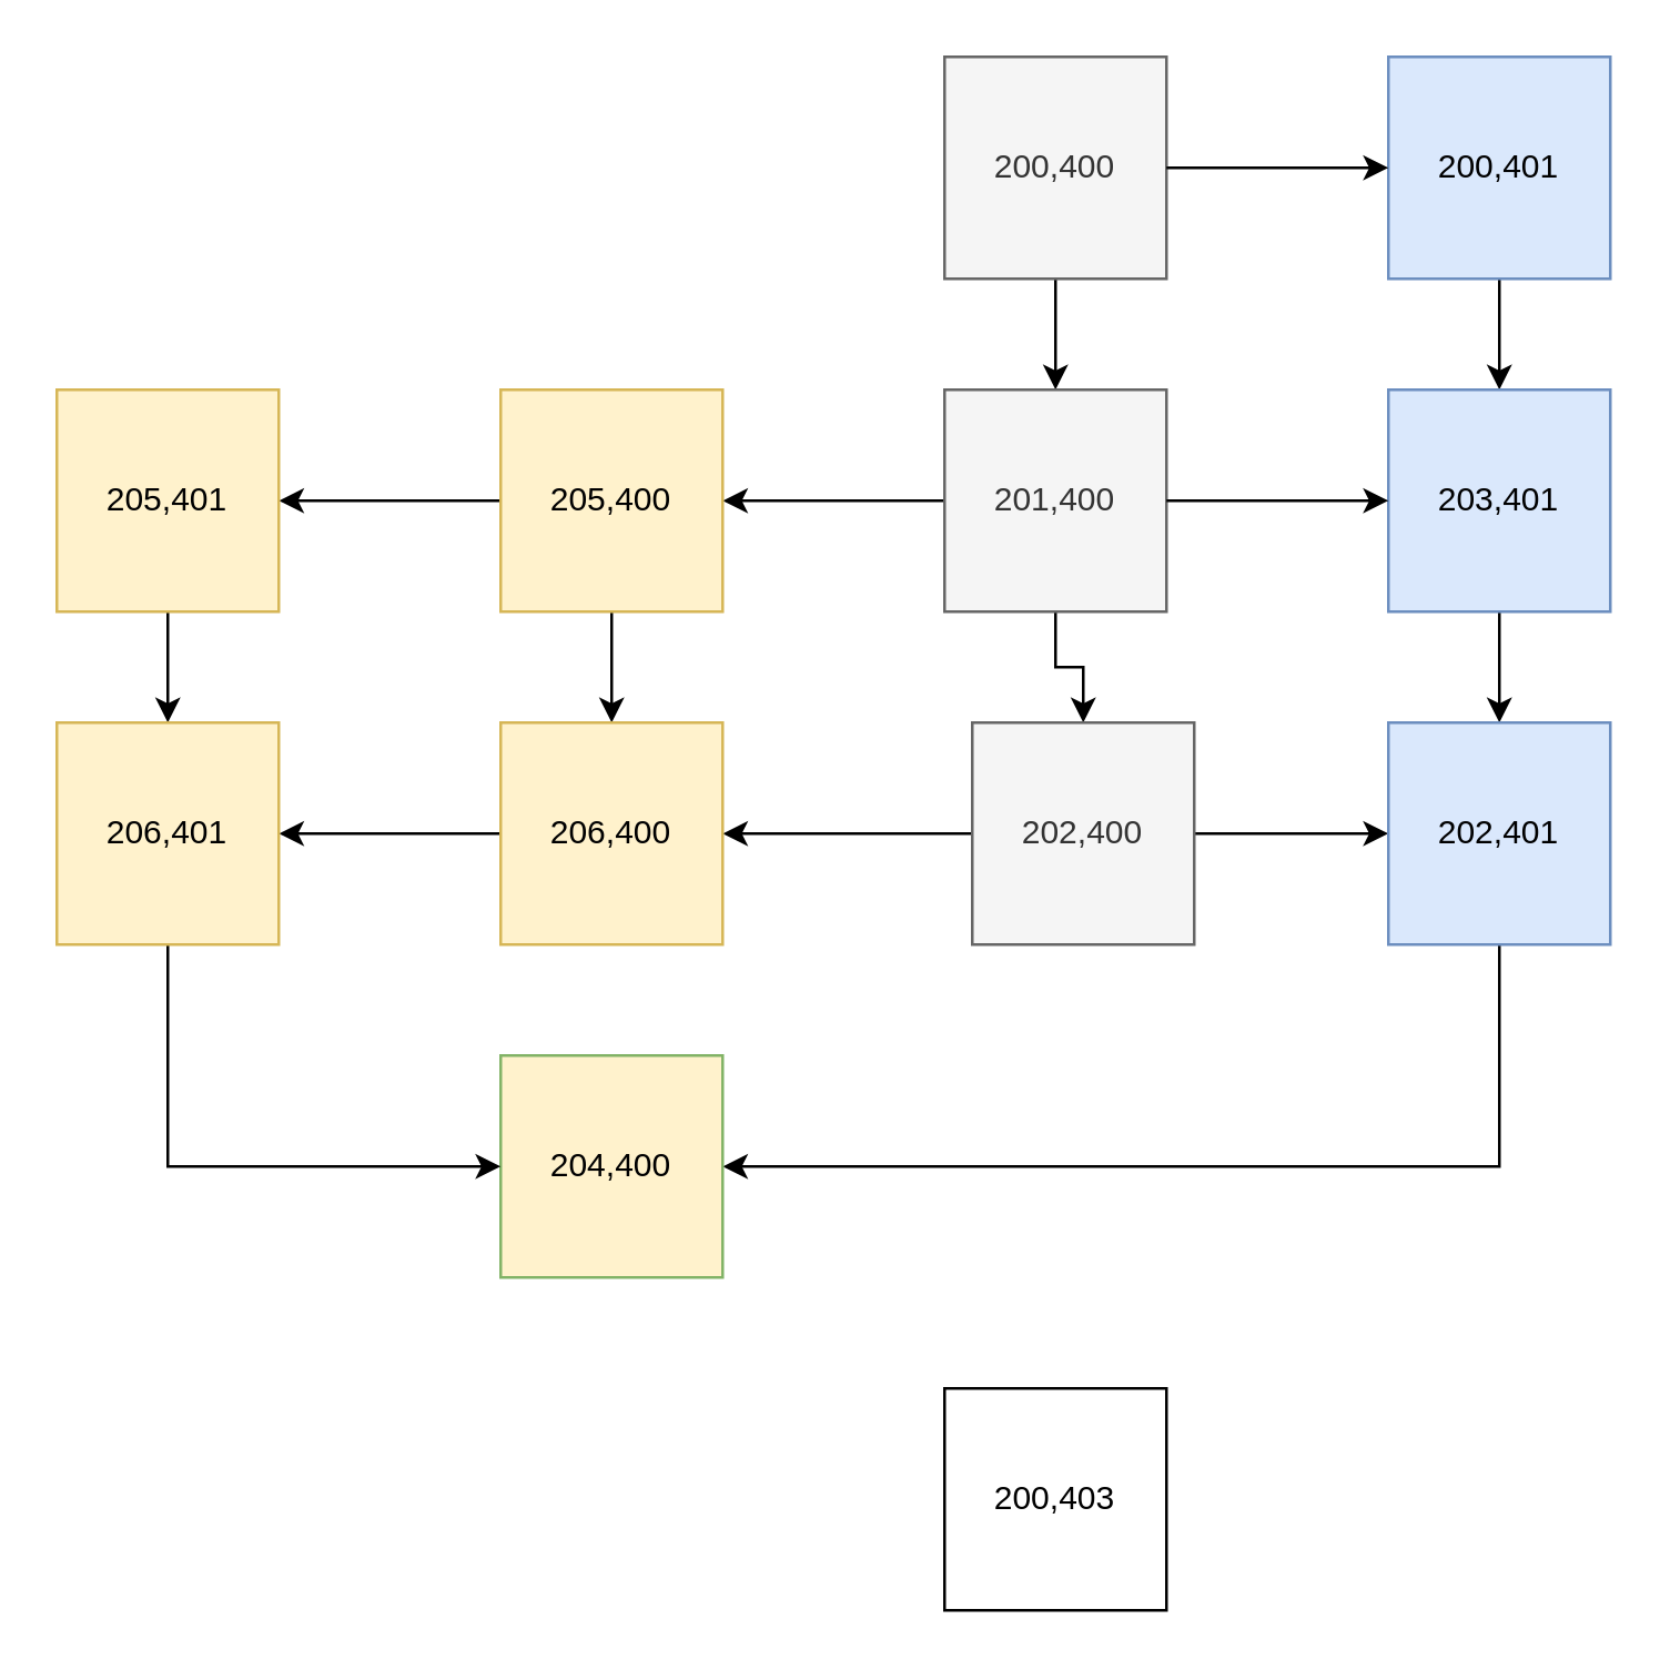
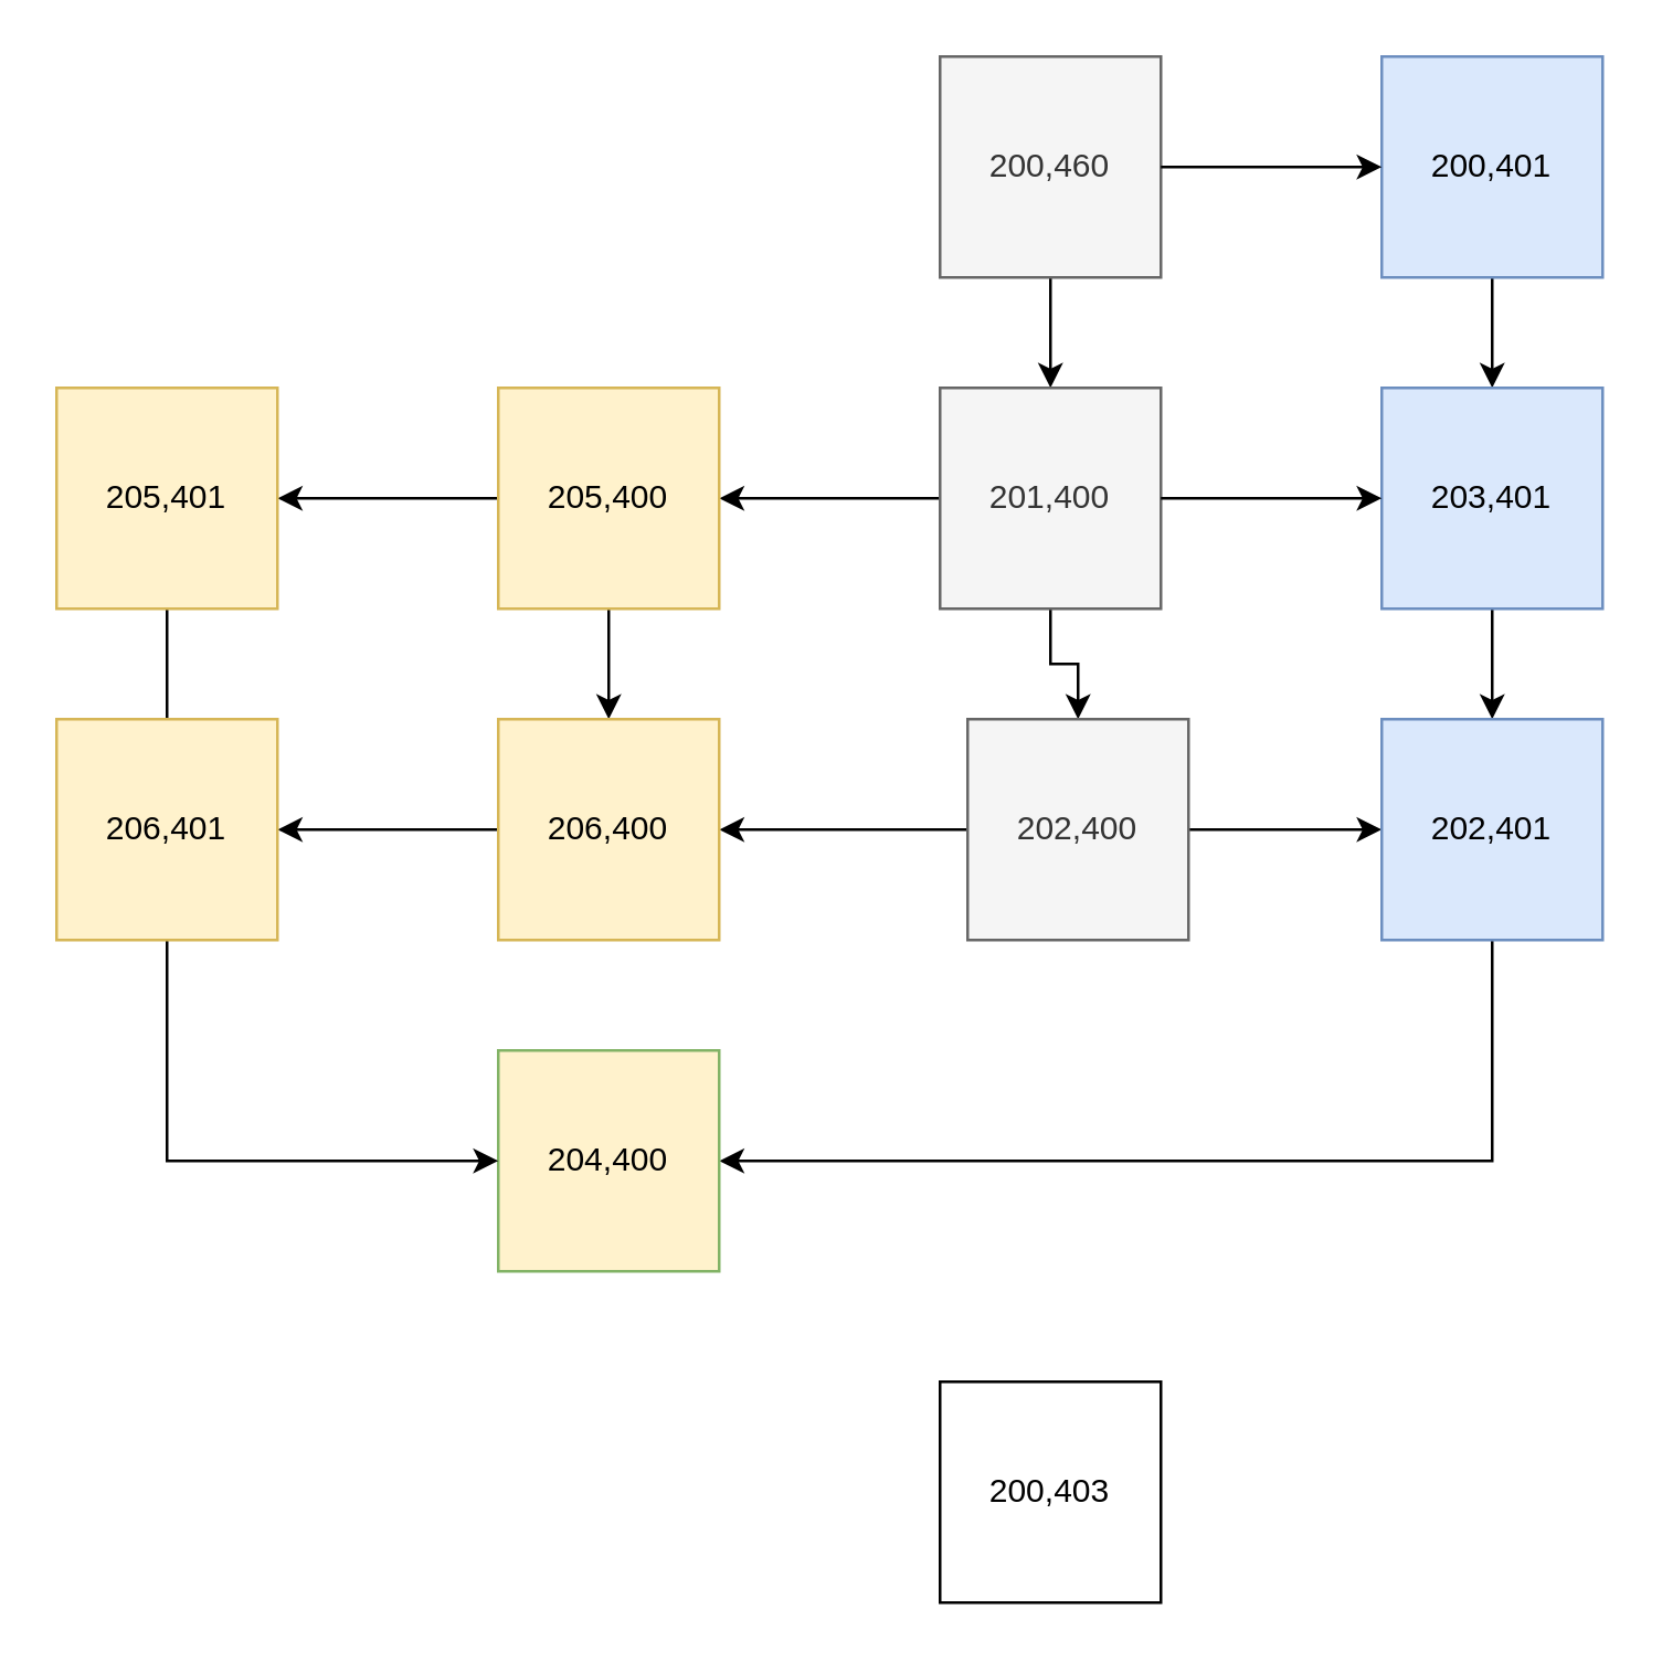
  <mxCell id="0" />
  <mxCell id="1" parent="0" />
  <mxCell id="2" style="edgeStyle=orthogonalEdgeStyle;rounded=0;orthogonalLoop=1;jettySize=auto;html=1;entryX=0.5;entryY=0;entryDx=0;entryDy=0;" edge="1" parent="1" target="9"><mxGeometry relative="1" as="geometry"><mxPoint x="500" y="60" as="sourcePoint" /><Array as="points"><mxPoint x="540" y="60" /></Array></mxGeometry></mxCell>
  <mxCell id="3" style="edgeStyle=orthogonalEdgeStyle;rounded=0;orthogonalLoop=1;jettySize=auto;html=1;entryX=0.5;entryY=0;entryDx=0;entryDy=0;" edge="1" parent="1" source="4" target="7"><mxGeometry relative="1" as="geometry" /></mxCell>
- <mxCell id="4" value="200,400" style="whiteSpace=wrap;html=1;aspect=fixed;fillColor=#f5f5f5;fontColor=#333333;strokeColor=#666666;" vertex="1" parent="1"><mxGeometry x="340" y="20" width="80" height="80" as="geometry" /></mxCell>
+ <mxCell id="4" value="200,460" style="whiteSpace=wrap;html=1;aspect=fixed;fillColor=#f5f5f5;fontColor=#333333;strokeColor=#666666;" vertex="1" parent="1"><mxGeometry x="340" y="20" width="80" height="80" as="geometry" /></mxCell>
  <mxCell id="5" style="edgeStyle=orthogonalEdgeStyle;rounded=0;orthogonalLoop=1;jettySize=auto;html=1;" edge="1" parent="1" source="7" target="12"><mxGeometry relative="1" as="geometry" /></mxCell>
  <mxCell id="6" style="edgeStyle=orthogonalEdgeStyle;rounded=0;orthogonalLoop=1;jettySize=auto;html=1;entryX=1;entryY=0.5;entryDx=0;entryDy=0;" edge="1" parent="1" source="7" target="21"><mxGeometry relative="1" as="geometry" /></mxCell>
  <mxCell id="7" value="201,400" style="whiteSpace=wrap;html=1;aspect=fixed;fillColor=#f5f5f5;fontColor=#333333;strokeColor=#666666;" vertex="1" parent="1"><mxGeometry x="340" y="140" width="80" height="80" as="geometry" /></mxCell>
  <mxCell id="8" value="" style="edgeStyle=orthogonalEdgeStyle;rounded=0;orthogonalLoop=1;jettySize=auto;html=1;" edge="1" parent="1" source="9" target="14"><mxGeometry relative="1" as="geometry" /></mxCell>
  <mxCell id="9" value="200,401" style="whiteSpace=wrap;html=1;aspect=fixed;fillColor=#dae8fc;strokeColor=#6c8ebf;" vertex="1" parent="1"><mxGeometry x="500" y="20" width="80" height="80" as="geometry" /></mxCell>
  <mxCell id="10" value="" style="edgeStyle=orthogonalEdgeStyle;rounded=0;orthogonalLoop=1;jettySize=auto;html=1;" edge="1" parent="1" source="12" target="16"><mxGeometry relative="1" as="geometry" /></mxCell>
  <mxCell id="11" style="edgeStyle=orthogonalEdgeStyle;rounded=0;orthogonalLoop=1;jettySize=auto;html=1;entryX=1;entryY=0.5;entryDx=0;entryDy=0;" edge="1" parent="1" source="12" target="23"><mxGeometry relative="1" as="geometry" /></mxCell>
  <mxCell id="12" value="202,400" style="whiteSpace=wrap;html=1;aspect=fixed;fillColor=#f5f5f5;fontColor=#333333;strokeColor=#666666;" vertex="1" parent="1"><mxGeometry x="350" y="260" width="80" height="80" as="geometry" /></mxCell>
  <mxCell id="13" value="" style="edgeStyle=orthogonalEdgeStyle;rounded=0;orthogonalLoop=1;jettySize=auto;html=1;" edge="1" parent="1" source="14" target="16"><mxGeometry relative="1" as="geometry" /></mxCell>
  <mxCell id="14" value="203,401" style="whiteSpace=wrap;html=1;aspect=fixed;fillColor=#dae8fc;strokeColor=#6c8ebf;" vertex="1" parent="1"><mxGeometry x="500" y="140" width="80" height="80" as="geometry" /></mxCell>
  <mxCell id="15" style="edgeStyle=orthogonalEdgeStyle;rounded=0;orthogonalLoop=1;jettySize=auto;html=1;entryX=1;entryY=0.5;entryDx=0;entryDy=0;" edge="1" parent="1" source="16" target="17"><mxGeometry relative="1" as="geometry"><Array as="points"><mxPoint x="540" y="420" /></Array></mxGeometry></mxCell>
  <mxCell id="16" value="202,401" style="whiteSpace=wrap;html=1;aspect=fixed;fillColor=#dae8fc;strokeColor=#6c8ebf;" vertex="1" parent="1"><mxGeometry x="500" y="260" width="80" height="80" as="geometry" /></mxCell>
  <mxCell id="17" value="204,400" style="whiteSpace=wrap;html=1;aspect=fixed;fillColor=#fff2cc;strokeColor=#82b366;" vertex="1" parent="1"><mxGeometry x="180" y="380" width="80" height="80" as="geometry" /></mxCell>
  <mxCell id="18" style="edgeStyle=orthogonalEdgeStyle;rounded=0;orthogonalLoop=1;jettySize=auto;html=1;entryX=0;entryY=0.5;entryDx=0;entryDy=0;" edge="1" parent="1" source="7" target="14"><mxGeometry relative="1" as="geometry"><Array as="points"><mxPoint x="480" y="180" /><mxPoint x="480" y="180" /></Array></mxGeometry></mxCell>
  <mxCell id="19" value="" style="edgeStyle=orthogonalEdgeStyle;rounded=0;orthogonalLoop=1;jettySize=auto;html=1;" edge="1" parent="1" source="21" target="23"><mxGeometry relative="1" as="geometry" /></mxCell>
  <mxCell id="20" style="edgeStyle=orthogonalEdgeStyle;rounded=0;orthogonalLoop=1;jettySize=auto;html=1;entryX=1;entryY=0.5;entryDx=0;entryDy=0;" edge="1" parent="1" source="21" target="25"><mxGeometry relative="1" as="geometry" /></mxCell>
  <mxCell id="21" value="205,400" style="whiteSpace=wrap;html=1;aspect=fixed;fillColor=#fff2cc;strokeColor=#d6b656;" vertex="1" parent="1"><mxGeometry x="180" y="140" width="80" height="80" as="geometry" /></mxCell>
  <mxCell id="22" value="" style="edgeStyle=orthogonalEdgeStyle;rounded=0;orthogonalLoop=1;jettySize=auto;html=1;" edge="1" parent="1" source="23" target="27"><mxGeometry relative="1" as="geometry" /></mxCell>
  <mxCell id="23" value="206,400" style="whiteSpace=wrap;html=1;aspect=fixed;fillColor=#fff2cc;strokeColor=#d6b656;" vertex="1" parent="1"><mxGeometry x="180" y="260" width="80" height="80" as="geometry" /></mxCell>
- <mxCell id="24" value="" style="edgeStyle=orthogonalEdgeStyle;rounded=0;orthogonalLoop=1;jettySize=auto;html=1;" edge="1" parent="1" source="25" target="27"><mxGeometry relative="1" as="geometry" /></mxCell>
+ <mxCell id="24" value="" style="edgeStyle=orthogonalEdgeStyle;rounded=0;orthogonalLoop=1;jettySize=auto;html=1;endArrow=none;" edge="1" parent="1" source="25" target="27"><mxGeometry relative="1" as="geometry" /></mxCell>
  <mxCell id="25" value="205,401" style="whiteSpace=wrap;html=1;aspect=fixed;fillColor=#fff2cc;strokeColor=#d6b656;" vertex="1" parent="1"><mxGeometry x="20" y="140" width="80" height="80" as="geometry" /></mxCell>
  <mxCell id="26" style="edgeStyle=orthogonalEdgeStyle;rounded=0;orthogonalLoop=1;jettySize=auto;html=1;entryX=0;entryY=0.5;entryDx=0;entryDy=0;" edge="1" parent="1" source="27" target="17"><mxGeometry relative="1" as="geometry"><Array as="points"><mxPoint x="60" y="420" /></Array></mxGeometry></mxCell>
  <mxCell id="27" value="206,401" style="whiteSpace=wrap;html=1;aspect=fixed;fillColor=#fff2cc;strokeColor=#d6b656;" vertex="1" parent="1"><mxGeometry x="20" y="260" width="80" height="80" as="geometry" /></mxCell>
  <mxCell id="28" value="" style="edgeStyle=orthogonalEdgeStyle;rounded=0;orthogonalLoop=1;jettySize=auto;html=1;entryX=0;entryY=0.5;entryDx=0;entryDy=0;" edge="1" parent="1" source="4" target="9"><mxGeometry relative="1" as="geometry"><mxPoint x="420" y="60" as="sourcePoint" /><mxPoint x="460" y="20" as="targetPoint" /><Array as="points" /></mxGeometry></mxCell>
  <mxCell id="29" value="200,403" style="whiteSpace=wrap;html=1;aspect=fixed;" vertex="1" parent="1"><mxGeometry x="340" y="500" width="80" height="80" as="geometry" /></mxCell>
